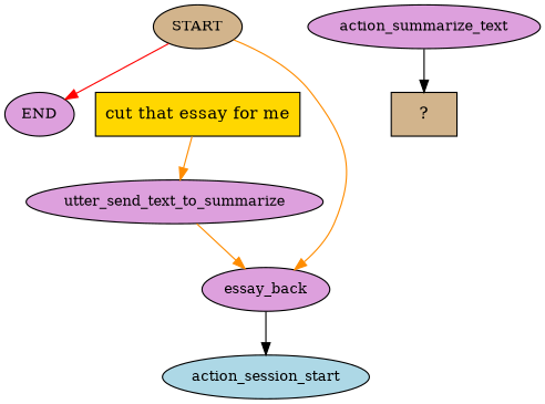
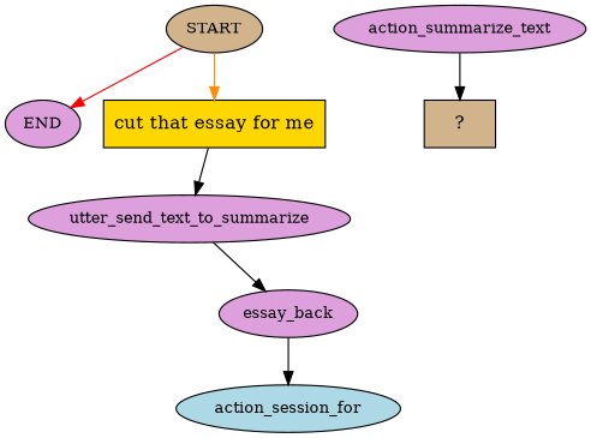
  digraph {
    node [fillcolor=plum fontsize=12 style=filled]
    edge [color=black]
    n1 [fillcolor=tan label=START]
    n2 [label=END]
    n3 [fillcolor=gold label="cut that essay for me" shape=rect fontsize=""]
    n4 [label=utter_send_text_to_summarize]
    n5 [label=essay_back]
-   n6 [fillcolor=lightblue label=action_session_start]
+   n6 [fillcolor=lightblue label=action_session_for]
    n7 [label=action_summarize_text]
    n8 [fillcolor=tan label="  ?  " shape=rect fontsize=""]
    n1 -> n2 [color=red]
-   n1 -> n5 [color=darkorange]
-   n3 -> n4 [color=darkorange]
-   n4 -> n5 [color=darkorange]
+   n1 -> n3 [color=darkorange]
+   n3 -> n4
+   n4 -> n5
    n5 -> n6
    n7 -> n8
  }
